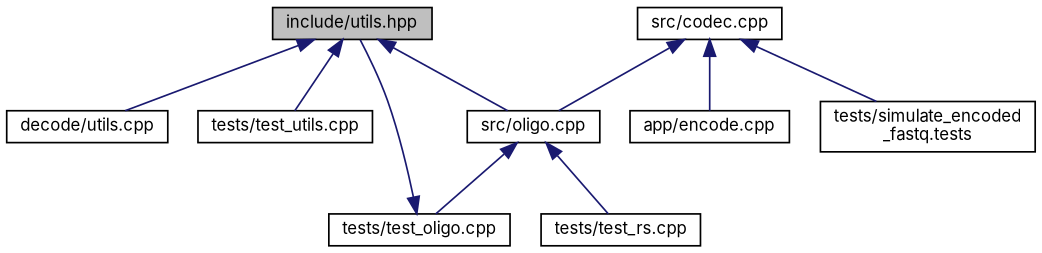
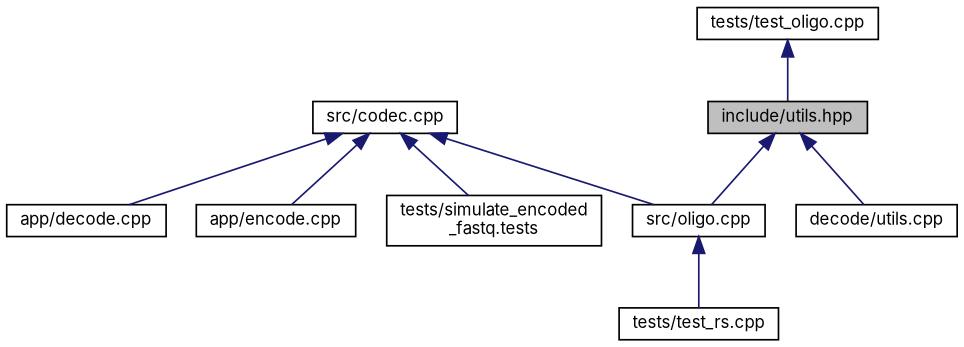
  digraph {
    fontname=Inter
    node [color=black fillcolor=white fontname=Inter fontsize=10 shape=record style=filled]
    edge [color=midnightblue dir=back fontname=Inter fontsize=10 labelfontname=Helvetica labelfontsize=10 style=solid]
    n1 [fillcolor=grey75 fontcolor=black height=0.2 label="include/utils.hpp" width=0.4]
    n2 [height=0.2 label="src/oligo.cpp" width=0.4]
    n3 [height=0.2 label="decode/utils.cpp" width=0.4]
-   n4 [height=0.2 label="tests/test_utils.cpp" width=0.4]
    n5 [height=0.2 label="tests/test_oligo.cpp" width=0.4]
    n6 [height=0.2 label="tests/test_rs.cpp" width=0.4]
    n7 [height=0.2 label="src/codec.cpp" width=0.4]
+   n8 [height=0.2 label="app/decode.cpp" width=0.4]
    n9 [height=0.2 label="app/encode.cpp" width=0.4]
    n10 [height=0.2 label="tests/simulate_encoded\l_fastq.tests" width=0.4]
    n1 -> n2
    n1 -> n3
-   n1 -> n4
-   n2 -> n5
    n2 -> n6
    n5 -> n1
    n7 -> n2
+   n7 -> n8
    n7 -> n9
    n7 -> n10
  }
